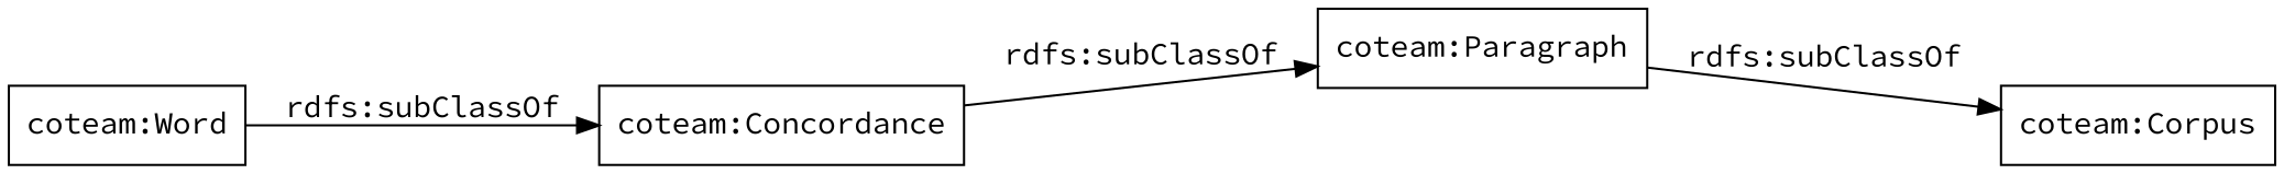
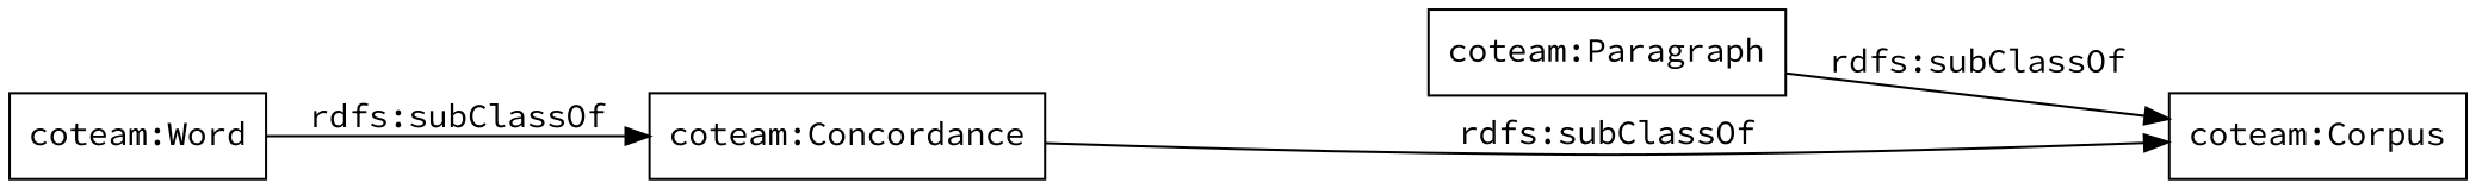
  digraph {
    fontname="Source Code Pro"
    rankdir=LR
    node [color=black fontname="Source Code Pro" shape=rectangle]
    edge [fontname="Source Code Pro"]
    "coteam:Word"
    "coteam:Concordance"
    "coteam:Paragraph"
    "coteam:Corpus"
    "coteam:Word" -> "coteam:Concordance" [label="rdfs:subClassOf"]
-   "coteam:Concordance" -> "coteam:Paragraph" [label="rdfs:subClassOf"]
+   "coteam:Concordance" -> "coteam:Corpus" [label="rdfs:subClassOf"]
    "coteam:Paragraph" -> "coteam:Corpus" [label="rdfs:subClassOf"]
  }
